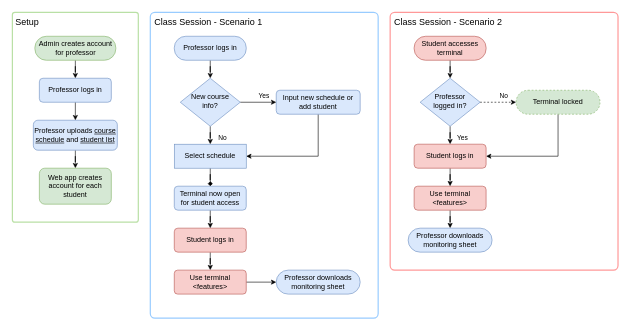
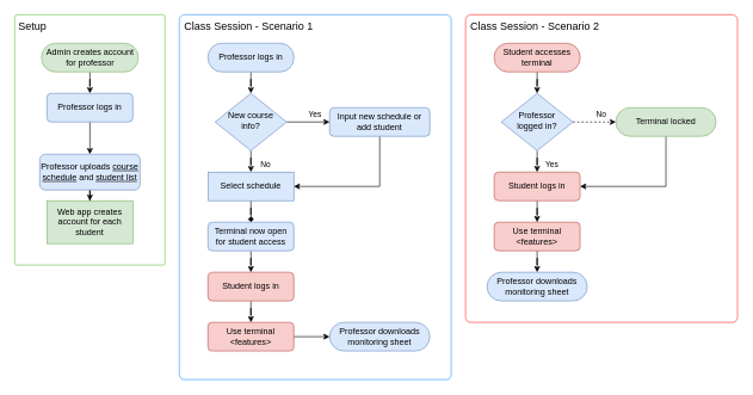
  <mxCell id="0" />
  <mxCell id="1" parent="0" />
  <mxCell id="2" value="" style="rounded=1;whiteSpace=wrap;html=1;arcSize=2;strokeWidth=2;strokeColor=#B9E0A5;" vertex="1" parent="1"><mxGeometry x="20" y="20" width="210" height="350" as="geometry" /></mxCell>
  <mxCell id="3" value="" style="rounded=1;whiteSpace=wrap;html=1;arcSize=2;strokeWidth=2;strokeColor=#99CCFF;" vertex="1" parent="1"><mxGeometry x="250" y="20" width="380" height="510" as="geometry" /></mxCell>
  <mxCell id="4" value="" style="edgeStyle=orthogonalEdgeStyle;rounded=0;orthogonalLoop=1;jettySize=auto;html=1;fontSize=15;" edge="1" parent="1" source="5" target="24"><mxGeometry relative="1" as="geometry" /></mxCell>
  <mxCell id="5" value="Student logs in" style="rounded=1;whiteSpace=wrap;html=1;fontSize=12;glass=0;strokeWidth=1;shadow=0;fillColor=#f8cecc;strokeColor=#b85450;" vertex="1" parent="1"><mxGeometry x="290" y="380" width="120" height="40" as="geometry" /></mxCell>
  <mxCell id="6" style="edgeStyle=orthogonalEdgeStyle;rounded=0;orthogonalLoop=1;jettySize=auto;html=1;exitX=0.5;exitY=1;exitDx=0;exitDy=0;entryX=1;entryY=0.5;entryDx=0;entryDy=0;fontSize=15;" edge="1" parent="1" source="7" target="22"><mxGeometry relative="1" as="geometry" /></mxCell>
  <mxCell id="7" value="Input new schedule or add student" style="rounded=1;whiteSpace=wrap;html=1;fontSize=12;glass=0;strokeWidth=1;shadow=0;fillColor=#dae8fc;strokeColor=#6c8ebf;" vertex="1" parent="1"><mxGeometry x="460" y="150" width="140" height="40" as="geometry" /></mxCell>
  <mxCell id="8" style="edgeStyle=orthogonalEdgeStyle;rounded=0;orthogonalLoop=1;jettySize=auto;html=1;entryX=0.5;entryY=0;entryDx=0;entryDy=0;fontSize=15;" edge="1" parent="1" source="9" target="5"><mxGeometry relative="1" as="geometry" /></mxCell>
  <mxCell id="9" value="Terminal now open for student access" style="rounded=1;whiteSpace=wrap;html=1;fontSize=12;glass=0;strokeWidth=1;shadow=0;fillColor=#dae8fc;strokeColor=#6c8ebf;" vertex="1" parent="1"><mxGeometry x="290" y="310" width="120" height="40" as="geometry" /></mxCell>
  <mxCell id="10" value="" style="edgeStyle=orthogonalEdgeStyle;rounded=0;orthogonalLoop=1;jettySize=auto;html=1;fontSize=15;" edge="1" parent="1" source="11" target="20"><mxGeometry relative="1" as="geometry" /></mxCell>
  <mxCell id="11" value="&lt;span&gt;Professor logs in&lt;/span&gt;" style="rounded=1;whiteSpace=wrap;html=1;arcSize=48;fillColor=#dae8fc;strokeColor=#6c8ebf;" vertex="1" parent="1"><mxGeometry x="290" y="60" width="120" height="40" as="geometry" /></mxCell>
  <mxCell id="12" value="" style="edgeStyle=orthogonalEdgeStyle;rounded=0;orthogonalLoop=1;jettySize=auto;html=1;fontSize=13;" edge="1" parent="1" source="13" target="28"><mxGeometry relative="1" as="geometry" /></mxCell>
  <mxCell id="13" value="Admin creates account for professor" style="rounded=1;whiteSpace=wrap;html=1;arcSize=48;fillColor=#d5e8d4;strokeColor=#82b366;" vertex="1" parent="1"><mxGeometry x="57.5" y="60" width="135" height="40" as="geometry" /></mxCell>
  <mxCell id="14" value="" style="edgeStyle=orthogonalEdgeStyle;rounded=0;orthogonalLoop=1;jettySize=auto;html=1;fontSize=13;" edge="1" parent="1" source="15" target="29"><mxGeometry relative="1" as="geometry" /></mxCell>
- <mxCell id="15" value="Professor uploads&amp;nbsp;&lt;u&gt;course schedule&lt;/u&gt; and &lt;u&gt;student list&lt;/u&gt;" style="rounded=1;whiteSpace=wrap;html=1;fontSize=12;glass=0;strokeWidth=1;shadow=0;fillColor=#dae8fc;strokeColor=#6c8ebf;" vertex="1" parent="1"><mxGeometry x="55" y="200" width="140" height="50" as="geometry" /></mxCell>
+ <mxCell id="15" value="Professor uploads&amp;nbsp;&lt;u&gt;course schedule&lt;/u&gt; and &lt;u&gt;student list&lt;/u&gt;" style="rounded=1;whiteSpace=wrap;html=1;fontSize=12;glass=0;strokeWidth=1;shadow=0;fillColor=#dae8fc;strokeColor=#6c8ebf;" vertex="1" parent="1"><mxGeometry x="55" y="215" width="140" height="50" as="geometry" /></mxCell>
  <mxCell id="16" value="Class Session - Scenario 1" style="text;html=1;strokeColor=none;fillColor=none;align=center;verticalAlign=middle;whiteSpace=wrap;rounded=0;fontSize=15;" vertex="1" parent="1"><mxGeometry x="254" y="20" width="186" height="30" as="geometry" /></mxCell>
  <mxCell id="17" value="Setup" style="text;html=1;strokeColor=none;fillColor=none;align=center;verticalAlign=middle;whiteSpace=wrap;rounded=0;fontSize=15;" vertex="1" parent="1"><mxGeometry x="20" y="20" width="50" height="30" as="geometry" /></mxCell>
  <mxCell id="18" value="" style="edgeStyle=orthogonalEdgeStyle;rounded=0;orthogonalLoop=1;jettySize=auto;html=1;fontSize=15;" edge="1" parent="1" source="20" target="22"><mxGeometry relative="1" as="geometry" /></mxCell>
  <mxCell id="19" value="" style="edgeStyle=orthogonalEdgeStyle;rounded=0;orthogonalLoop=1;jettySize=auto;html=1;fontSize=15;" edge="1" parent="1" source="20" target="7"><mxGeometry relative="1" as="geometry" /></mxCell>
  <mxCell id="20" value="New course info?" style="rhombus;whiteSpace=wrap;html=1;shadow=0;fontFamily=Helvetica;fontSize=12;align=center;strokeWidth=1;spacing=6;spacingTop=-4;fillColor=#dae8fc;strokeColor=#6c8ebf;" vertex="1" parent="1"><mxGeometry x="300" y="130" width="100" height="80" as="geometry" /></mxCell>
  <mxCell id="21" value="" style="edgeStyle=orthogonalEdgeStyle;rounded=0;orthogonalLoop=1;jettySize=auto;html=1;fontSize=15;endArrow=diamond;" edge="1" parent="1" source="22" target="9"><mxGeometry relative="1" as="geometry" /></mxCell>
  <mxCell id="22" value="Select schedule" style="whiteSpace=wrap;html=1;fontSize=12;glass=0;strokeWidth=1;shadow=0;fillColor=#dae8fc;strokeColor=#6c8ebf;rounded=0;" vertex="1" parent="1"><mxGeometry x="290" y="240" width="120" height="40" as="geometry" /></mxCell>
  <mxCell id="23" value="" style="edgeStyle=orthogonalEdgeStyle;rounded=0;orthogonalLoop=1;jettySize=auto;html=1;fontSize=13;" edge="1" parent="1" source="24" target="30"><mxGeometry relative="1" as="geometry" /></mxCell>
  <mxCell id="24" value="Use terminal &amp;lt;features&amp;gt;" style="rounded=1;whiteSpace=wrap;html=1;fontSize=12;glass=0;strokeWidth=1;shadow=0;fillColor=#f8cecc;strokeColor=#b85450;arcSize=14;" vertex="1" parent="1"><mxGeometry x="290" y="450" width="120" height="40" as="geometry" /></mxCell>
  <mxCell id="25" value="Yes" style="text;html=1;strokeColor=none;fillColor=none;align=center;verticalAlign=middle;whiteSpace=wrap;rounded=0;fontSize=11;" vertex="1" parent="1"><mxGeometry x="420" y="150" width="40" height="20" as="geometry" /></mxCell>
  <mxCell id="26" value="No" style="text;html=1;strokeColor=none;fillColor=none;align=center;verticalAlign=middle;whiteSpace=wrap;rounded=0;fontSize=11;" vertex="1" parent="1"><mxGeometry x="351" y="220" width="40" height="20" as="geometry" /></mxCell>
  <mxCell id="27" style="edgeStyle=orthogonalEdgeStyle;rounded=0;orthogonalLoop=1;jettySize=auto;html=1;exitX=0.5;exitY=1;exitDx=0;exitDy=0;entryX=0.5;entryY=0;entryDx=0;entryDy=0;fontSize=13;" edge="1" parent="1" source="28" target="15"><mxGeometry relative="1" as="geometry" /></mxCell>
  <mxCell id="28" value="Professor logs in" style="rounded=1;whiteSpace=wrap;html=1;fontSize=12;glass=0;strokeWidth=1;shadow=0;fillColor=#dae8fc;strokeColor=#6c8ebf;" vertex="1" parent="1"><mxGeometry x="65" y="130" width="120" height="40" as="geometry" /></mxCell>
- <mxCell id="29" value="Web app creates account for each student" style="rounded=1;whiteSpace=wrap;html=1;fontSize=12;glass=0;strokeWidth=1;shadow=0;fillColor=#d5e8d4;strokeColor=#82b366;" vertex="1" parent="1"><mxGeometry x="65" y="280" width="120" height="60" as="geometry" /></mxCell>
+ <mxCell id="29" value="Web app creates account for each student" style="whiteSpace=wrap;html=1;fontSize=12;glass=0;strokeWidth=1;shadow=0;fillColor=#d5e8d4;strokeColor=#82b366;rounded=0;" vertex="1" parent="1"><mxGeometry x="65" y="280" width="120" height="60" as="geometry" /></mxCell>
  <mxCell id="30" value="Professor downloads monitoring sheet" style="rounded=1;whiteSpace=wrap;html=1;fontSize=12;glass=0;strokeWidth=1;shadow=0;fillColor=#dae8fc;strokeColor=#6c8ebf;arcSize=50;" vertex="1" parent="1"><mxGeometry x="460" y="450" width="140" height="40" as="geometry" /></mxCell>
  <mxCell id="31" value="" style="rounded=1;whiteSpace=wrap;html=1;arcSize=2;strokeWidth=2;strokeColor=#FF9999;" vertex="1" parent="1"><mxGeometry x="650" y="20" width="380" height="430" as="geometry" /></mxCell>
  <mxCell id="32" style="edgeStyle=orthogonalEdgeStyle;rounded=0;orthogonalLoop=1;jettySize=auto;html=1;exitX=0.5;exitY=1;exitDx=0;exitDy=0;entryX=1;entryY=0.5;entryDx=0;entryDy=0;fontSize=15;" edge="1" parent="1" source="33" target="43"><mxGeometry relative="1" as="geometry" /></mxCell>
- <mxCell id="33" value="Terminal locked" style="rounded=1;whiteSpace=wrap;html=1;fontSize=12;glass=0;strokeWidth=1;shadow=0;fillColor=#d5e8d4;strokeColor=#82b366;arcSize=50;dashed=1;" vertex="1" parent="1"><mxGeometry x="860" y="150" width="140" height="40" as="geometry" /></mxCell>
+ <mxCell id="33" value="Terminal locked" style="rounded=1;whiteSpace=wrap;html=1;fontSize=12;glass=0;strokeWidth=1;shadow=0;fillColor=#d5e8d4;strokeColor=#82b366;arcSize=50;" vertex="1" parent="1"><mxGeometry x="860" y="150" width="140" height="40" as="geometry" /></mxCell>
  <mxCell id="34" value="" style="edgeStyle=orthogonalEdgeStyle;rounded=0;orthogonalLoop=1;jettySize=auto;html=1;fontSize=13;" edge="1" parent="1" source="35" target="46"><mxGeometry relative="1" as="geometry" /></mxCell>
  <mxCell id="35" value="Use terminal &amp;lt;features&amp;gt;" style="rounded=1;whiteSpace=wrap;html=1;fontSize=12;glass=0;strokeWidth=1;shadow=0;fillColor=#f8cecc;strokeColor=#b85450;" vertex="1" parent="1"><mxGeometry x="690" y="310" width="120" height="40" as="geometry" /></mxCell>
  <mxCell id="36" value="" style="edgeStyle=orthogonalEdgeStyle;rounded=0;orthogonalLoop=1;jettySize=auto;html=1;fontSize=15;" edge="1" parent="1" source="37" target="41"><mxGeometry relative="1" as="geometry" /></mxCell>
  <mxCell id="37" value="&lt;span&gt;Student accesses terminal&lt;/span&gt;" style="rounded=1;whiteSpace=wrap;html=1;arcSize=48;fillColor=#f8cecc;strokeColor=#b85450;" vertex="1" parent="1"><mxGeometry x="690" y="60" width="120" height="40" as="geometry" /></mxCell>
  <mxCell id="38" value="Class Session - Scenario 2" style="text;html=1;strokeColor=none;fillColor=none;align=center;verticalAlign=middle;whiteSpace=wrap;rounded=0;fontSize=15;" vertex="1" parent="1"><mxGeometry x="654" y="20" width="186" height="30" as="geometry" /></mxCell>
  <mxCell id="39" value="" style="edgeStyle=orthogonalEdgeStyle;rounded=0;orthogonalLoop=1;jettySize=auto;html=1;fontSize=15;" edge="1" parent="1" source="41" target="43"><mxGeometry relative="1" as="geometry" /></mxCell>
  <mxCell id="40" value="" style="edgeStyle=orthogonalEdgeStyle;rounded=0;orthogonalLoop=1;jettySize=auto;html=1;fontSize=15;dashed=1;" edge="1" parent="1" source="41" target="33"><mxGeometry relative="1" as="geometry" /></mxCell>
  <mxCell id="41" value="Professor logged in?" style="rhombus;whiteSpace=wrap;html=1;shadow=0;fontFamily=Helvetica;fontSize=12;align=center;strokeWidth=1;spacing=6;spacingTop=-4;fillColor=#dae8fc;strokeColor=#6c8ebf;" vertex="1" parent="1"><mxGeometry x="700" y="130" width="100" height="80" as="geometry" /></mxCell>
  <mxCell id="42" value="" style="edgeStyle=orthogonalEdgeStyle;rounded=0;orthogonalLoop=1;jettySize=auto;html=1;fontSize=15;" edge="1" parent="1" source="43" target="35"><mxGeometry relative="1" as="geometry" /></mxCell>
  <mxCell id="43" value="Student logs in" style="rounded=1;whiteSpace=wrap;html=1;fontSize=12;glass=0;strokeWidth=1;shadow=0;fillColor=#f8cecc;strokeColor=#b85450;" vertex="1" parent="1"><mxGeometry x="690" y="240" width="120" height="40" as="geometry" /></mxCell>
  <mxCell id="44" value="No" style="text;html=1;strokeColor=none;fillColor=none;align=center;verticalAlign=middle;whiteSpace=wrap;rounded=0;fontSize=11;" vertex="1" parent="1"><mxGeometry x="820" y="150" width="40" height="20" as="geometry" /></mxCell>
  <mxCell id="45" value="Yes" style="text;html=1;strokeColor=none;fillColor=none;align=center;verticalAlign=middle;whiteSpace=wrap;rounded=0;fontSize=11;" vertex="1" parent="1"><mxGeometry x="751" y="220" width="40" height="20" as="geometry" /></mxCell>
  <mxCell id="46" value="Professor downloads monitoring sheet" style="rounded=1;whiteSpace=wrap;html=1;fontSize=12;glass=0;strokeWidth=1;shadow=0;fillColor=#dae8fc;strokeColor=#6c8ebf;arcSize=50;" vertex="1" parent="1"><mxGeometry x="680" y="380" width="140" height="40" as="geometry" /></mxCell>
